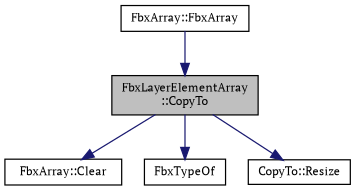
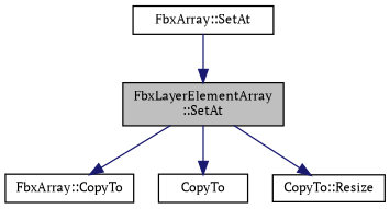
  digraph {
    fontname="PT Serif"
    rankdir=TB
    node [color=black fillcolor=white fontname="PT Serif" fontsize=10 shape=record style=filled]
    edge [color=midnightblue fontname="PT Serif" fontsize=10 labelfontname=Helvetica labelfontsize=10 style=solid]
-   n1 [fillcolor=grey75 fontcolor=black height=0.2 label="FbxLayerElementArray\l::CopyTo" width=0.4]
-   n2 [height=0.2 label="FbxArray::Clear" width=0.4]
-   n3 [height=0.2 label=FbxTypeOf width=0.4]
+   n1 [fillcolor=grey75 fontcolor=black height=0.2 label="FbxLayerElementArray\l::SetAt" width=0.4]
+   n2 [height=0.2 label="FbxArray::CopyTo" width=0.4]
+   n3 [height=0.2 label=CopyTo width=0.4]
    n4 [height=0.2 label="CopyTo::Resize" width=0.4]
-   n5 [height=0.2 label="FbxArray::FbxArray" width=0.4]
+   n5 [height=0.2 label="FbxArray::SetAt" width=0.4]
    n1 -> n2
    n1 -> n3
    n1 -> n4
    n5 -> n1
  }
